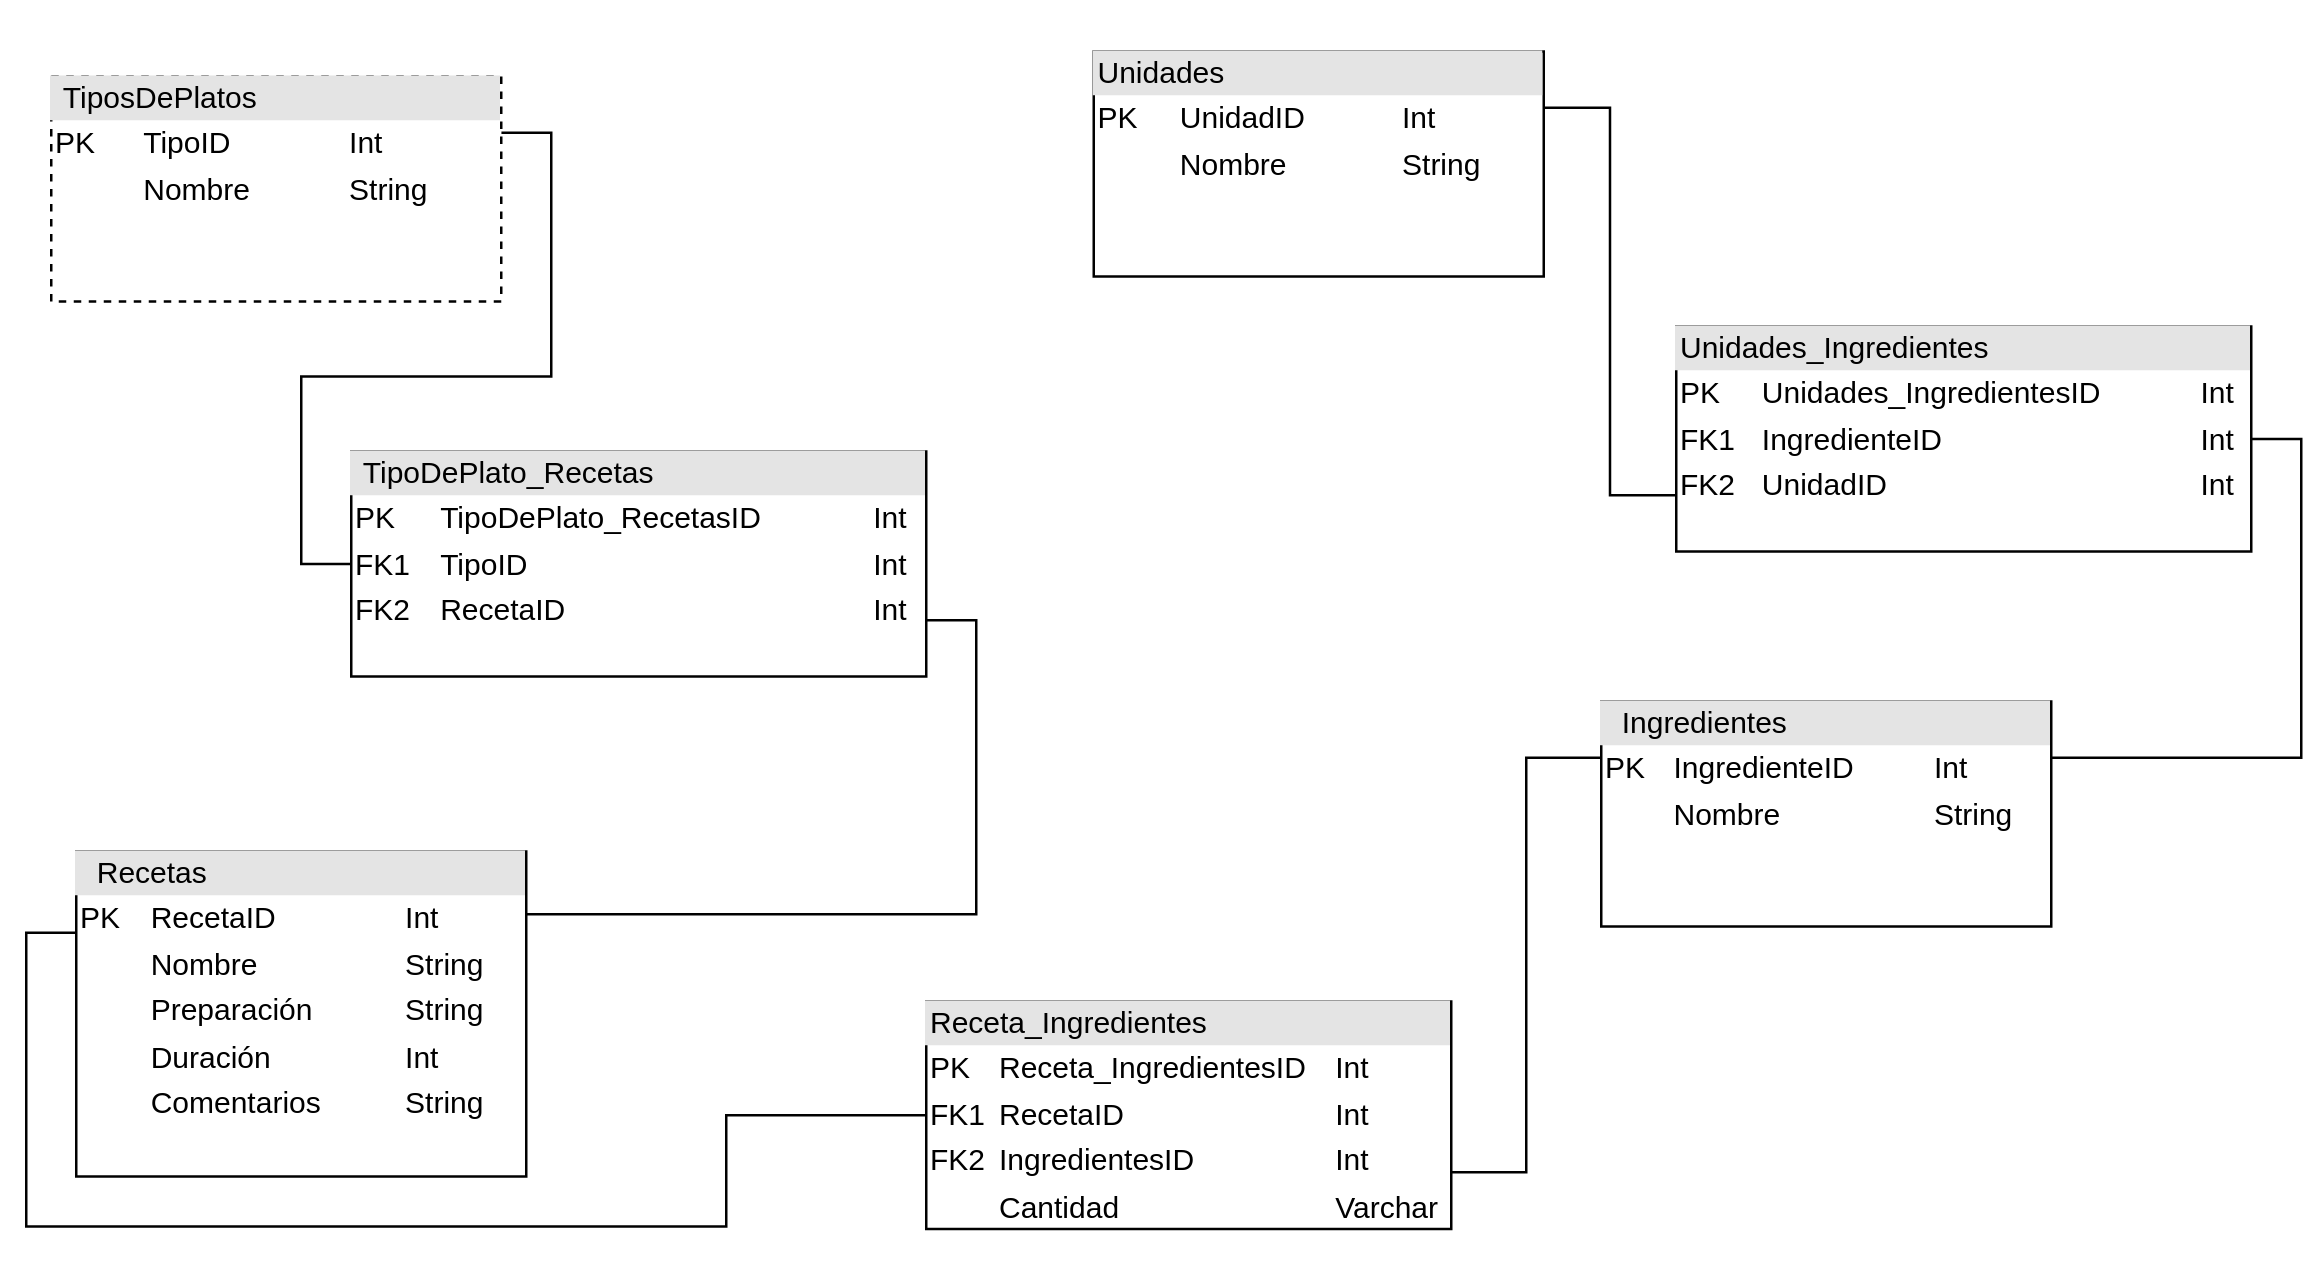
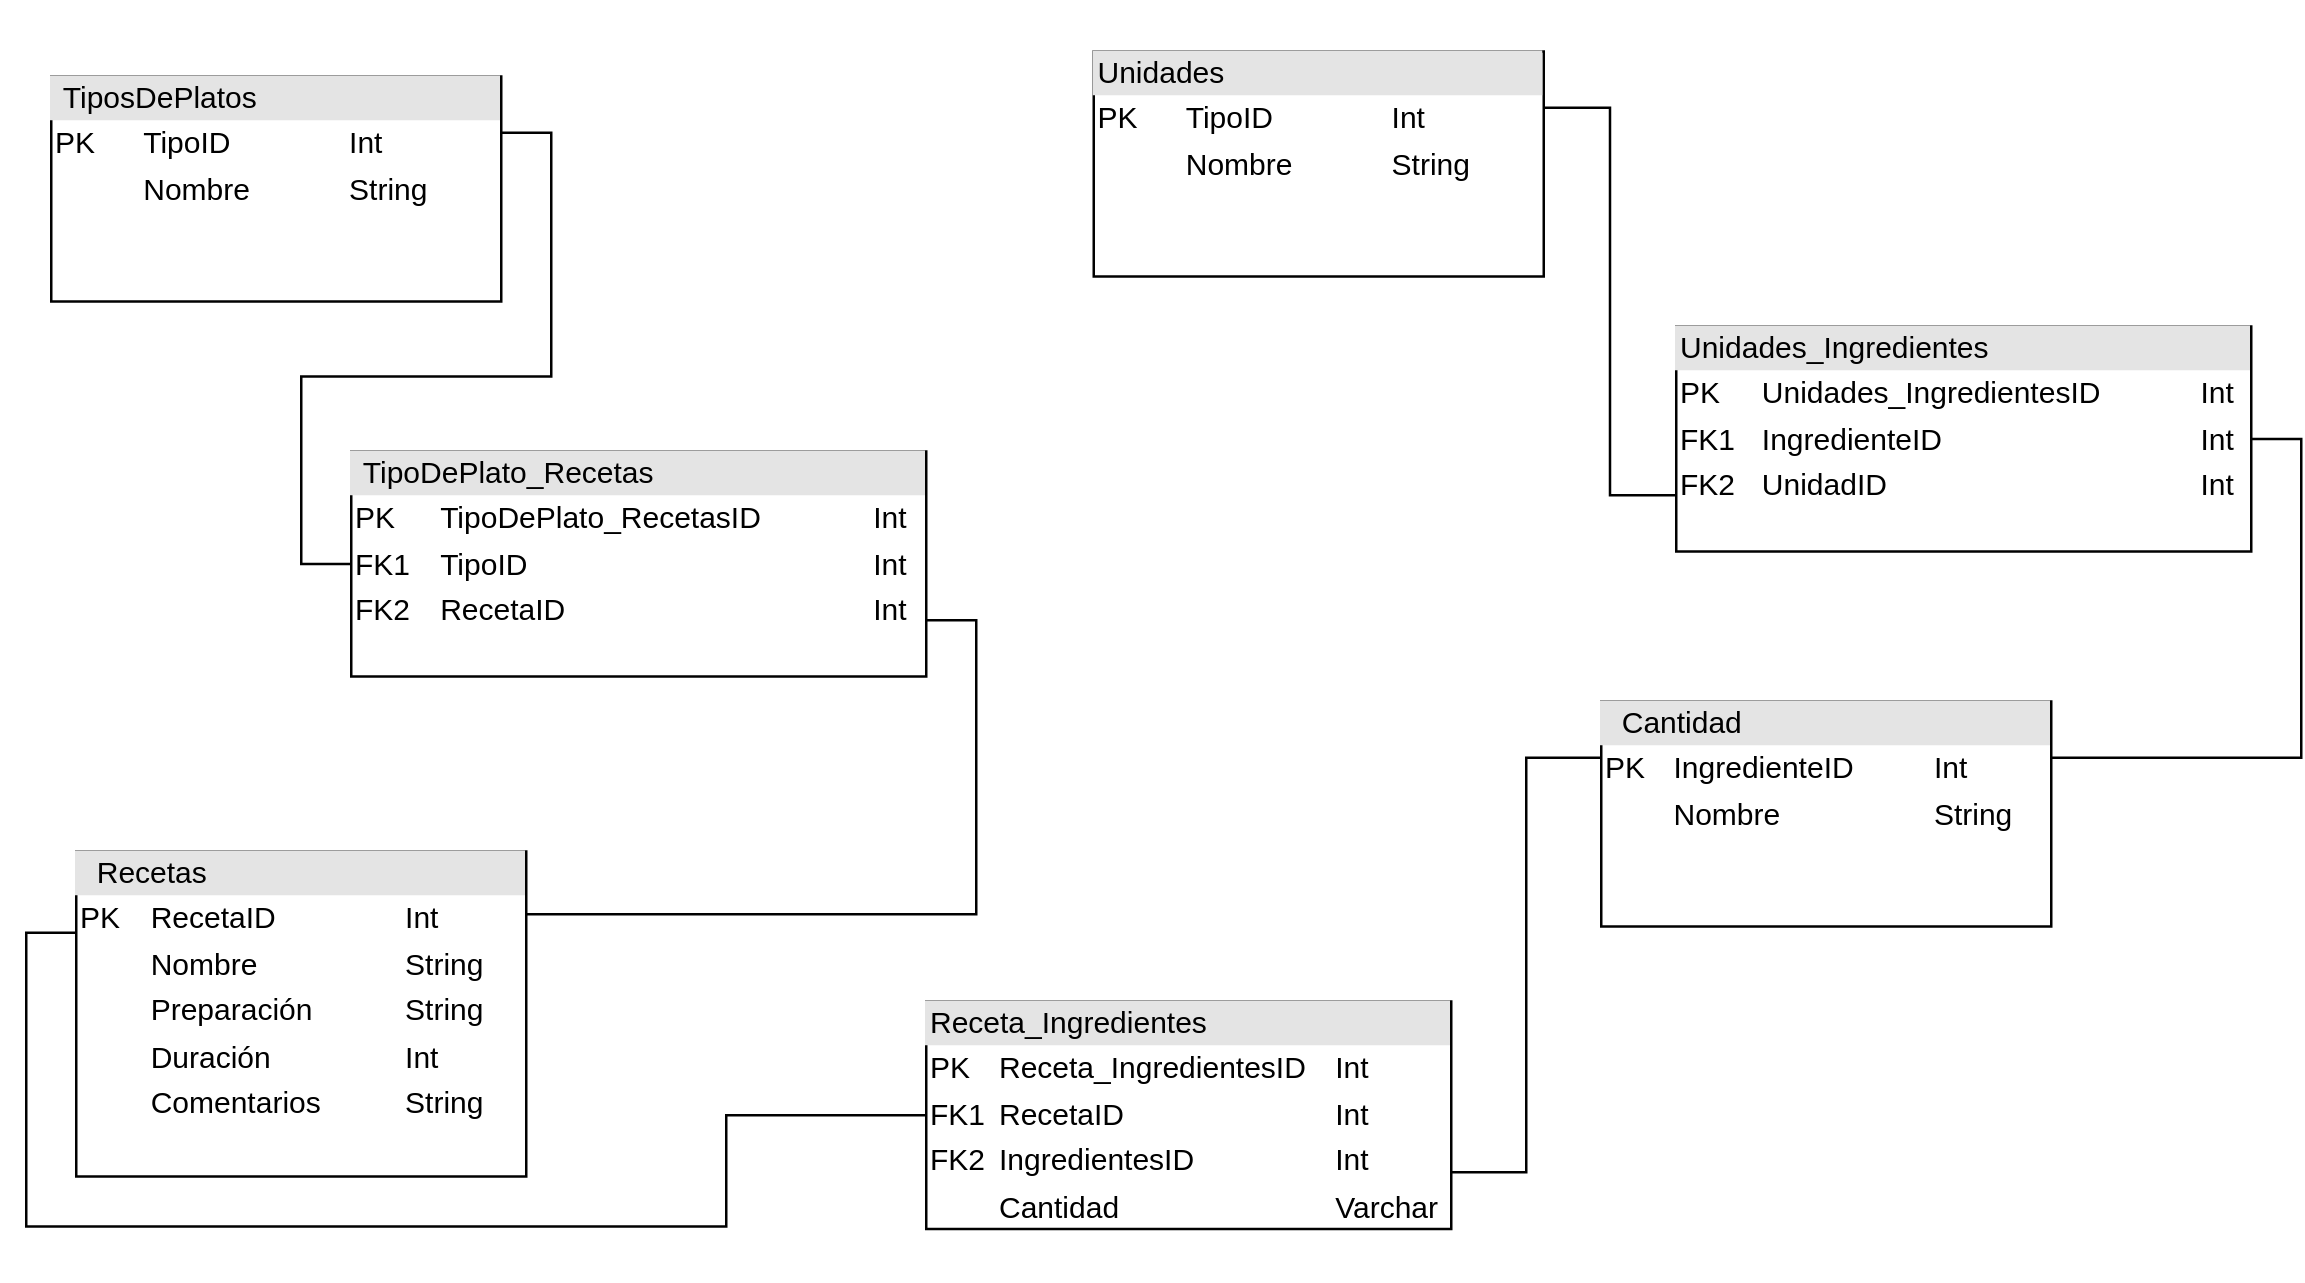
  <mxCell id="0" />
  <mxCell id="1" parent="0" />
  <mxCell id="2" style="edgeStyle=orthogonalEdgeStyle;rounded=0;orthogonalLoop=1;jettySize=auto;html=1;exitX=1;exitY=0.25;exitDx=0;exitDy=0;entryX=0;entryY=0.5;entryDx=0;entryDy=0;shape=link;width=0;" edge="1" parent="1" source="3" target="7"><mxGeometry relative="1" as="geometry" /></mxCell>
- <mxCell id="3" value="&lt;div style=&quot;box-sizing:border-box;width:100%;background:#e4e4e4;padding:2px;&quot;&gt;&lt;span style=&quot;white-space: pre;&quot;&gt; &lt;/span&gt;TiposDePlatos&lt;/div&gt;&lt;table style=&quot;width:100%;font-size:1em;&quot; cellpadding=&quot;2&quot; cellspacing=&quot;0&quot;&gt;&lt;tbody&gt;&lt;tr&gt;&lt;td&gt;PK&lt;/td&gt;&lt;td&gt;TipoID&lt;/td&gt;&lt;td&gt;Int&lt;/td&gt;&lt;/tr&gt;&lt;tr&gt;&lt;td&gt;&lt;br&gt;&lt;/td&gt;&lt;td&gt;Nombre&lt;/td&gt;&lt;td&gt;String&lt;/td&gt;&lt;/tr&gt;&lt;tr&gt;&lt;td&gt;&lt;/td&gt;&lt;td&gt;&lt;br&gt;&lt;/td&gt;&lt;td&gt;&lt;br&gt;&lt;/td&gt;&lt;/tr&gt;&lt;/tbody&gt;&lt;/table&gt;" style="verticalAlign=top;align=left;overflow=fill;html=1;whiteSpace=wrap;dashed=1;" vertex="1" parent="1"><mxGeometry x="20" y="30" width="180" height="90" as="geometry" /></mxCell>
+ <mxCell id="3" value="&lt;div style=&quot;box-sizing:border-box;width:100%;background:#e4e4e4;padding:2px;&quot;&gt;&lt;span style=&quot;white-space: pre;&quot;&gt; &lt;/span&gt;TiposDePlatos&lt;/div&gt;&lt;table style=&quot;width:100%;font-size:1em;&quot; cellpadding=&quot;2&quot; cellspacing=&quot;0&quot;&gt;&lt;tbody&gt;&lt;tr&gt;&lt;td&gt;PK&lt;/td&gt;&lt;td&gt;TipoID&lt;/td&gt;&lt;td&gt;Int&lt;/td&gt;&lt;/tr&gt;&lt;tr&gt;&lt;td&gt;&lt;br&gt;&lt;/td&gt;&lt;td&gt;Nombre&lt;/td&gt;&lt;td&gt;String&lt;/td&gt;&lt;/tr&gt;&lt;tr&gt;&lt;td&gt;&lt;/td&gt;&lt;td&gt;&lt;br&gt;&lt;/td&gt;&lt;td&gt;&lt;br&gt;&lt;/td&gt;&lt;/tr&gt;&lt;/tbody&gt;&lt;/table&gt;" style="verticalAlign=top;align=left;overflow=fill;html=1;whiteSpace=wrap;" vertex="1" parent="1"><mxGeometry x="20" y="30" width="180" height="90" as="geometry" /></mxCell>
  <mxCell id="4" style="edgeStyle=orthogonalEdgeStyle;rounded=0;orthogonalLoop=1;jettySize=auto;html=1;exitX=0.997;exitY=0.193;exitDx=0;exitDy=0;entryX=1;entryY=0.75;entryDx=0;entryDy=0;shape=link;width=0;exitPerimeter=0;" edge="1" parent="1" source="6" target="7"><mxGeometry relative="1" as="geometry" /></mxCell>
  <mxCell id="5" style="edgeStyle=orthogonalEdgeStyle;rounded=0;orthogonalLoop=1;jettySize=auto;html=1;exitX=0;exitY=0.25;exitDx=0;exitDy=0;entryX=0;entryY=0.5;entryDx=0;entryDy=0;shape=link;width=0;" edge="1" parent="1" source="6" target="11"><mxGeometry relative="1" as="geometry" /></mxCell>
  <mxCell id="6" value="&lt;div style=&quot;box-sizing:border-box;width:100%;background:#e4e4e4;padding:2px;&quot;&gt;&lt;span style=&quot;white-space: pre;&quot;&gt; &lt;/span&gt;&lt;span style=&quot;white-space: pre;&quot;&gt; &lt;/span&gt;Recetas&lt;/div&gt;&lt;table style=&quot;width:100%;font-size:1em;&quot; cellpadding=&quot;2&quot; cellspacing=&quot;0&quot;&gt;&lt;tbody&gt;&lt;tr&gt;&lt;td&gt;PK&lt;/td&gt;&lt;td&gt;RecetaID&lt;/td&gt;&lt;td&gt;Int&lt;/td&gt;&lt;/tr&gt;&lt;tr&gt;&lt;td&gt;&lt;br&gt;&lt;/td&gt;&lt;td&gt;Nombre&lt;/td&gt;&lt;td&gt;String&lt;/td&gt;&lt;/tr&gt;&lt;tr&gt;&lt;td&gt;&lt;br&gt;&lt;/td&gt;&lt;td&gt;Preparación&lt;/td&gt;&lt;td&gt;String&lt;/td&gt;&lt;/tr&gt;&lt;tr&gt;&lt;td&gt;&lt;br&gt;&lt;/td&gt;&lt;td&gt;Duración&lt;/td&gt;&lt;td&gt;Int&lt;/td&gt;&lt;/tr&gt;&lt;tr&gt;&lt;td&gt;&lt;br&gt;&lt;/td&gt;&lt;td&gt;Comentarios&lt;/td&gt;&lt;td&gt;String&lt;/td&gt;&lt;/tr&gt;&lt;/tbody&gt;&lt;/table&gt;" style="verticalAlign=top;align=left;overflow=fill;html=1;whiteSpace=wrap;" vertex="1" parent="1"><mxGeometry x="30" y="340" width="180" height="130" as="geometry" /></mxCell>
  <mxCell id="7" value="&lt;div style=&quot;box-sizing:border-box;width:100%;background:#e4e4e4;padding:2px;&quot;&gt;&lt;span style=&quot;white-space: pre;&quot;&gt; &lt;/span&gt;TipoDePlato_Recetas&lt;/div&gt;&lt;table style=&quot;width:100%;font-size:1em;&quot; cellpadding=&quot;2&quot; cellspacing=&quot;0&quot;&gt;&lt;tbody&gt;&lt;tr&gt;&lt;td&gt;PK&lt;/td&gt;&lt;td&gt;TipoDePlato_RecetasID&lt;/td&gt;&lt;td&gt;Int&lt;/td&gt;&lt;/tr&gt;&lt;tr&gt;&lt;td&gt;FK1&lt;/td&gt;&lt;td&gt;TipoID&lt;/td&gt;&lt;td&gt;Int&lt;/td&gt;&lt;/tr&gt;&lt;tr&gt;&lt;td&gt;FK2&lt;/td&gt;&lt;td&gt;RecetaID&lt;/td&gt;&lt;td&gt;Int&lt;/td&gt;&lt;/tr&gt;&lt;/tbody&gt;&lt;/table&gt;" style="verticalAlign=top;align=left;overflow=fill;html=1;whiteSpace=wrap;" vertex="1" parent="1"><mxGeometry x="140" y="180" width="230" height="90" as="geometry" /></mxCell>
  <mxCell id="8" style="edgeStyle=orthogonalEdgeStyle;rounded=0;orthogonalLoop=1;jettySize=auto;html=1;exitX=1;exitY=0.25;exitDx=0;exitDy=0;entryX=1;entryY=0.5;entryDx=0;entryDy=0;shape=link;width=0;" edge="1" parent="1" source="9" target="14"><mxGeometry relative="1" as="geometry" /></mxCell>
- <mxCell id="9" value="&lt;div style=&quot;box-sizing:border-box;width:100%;background:#e4e4e4;padding:2px;&quot;&gt;&lt;span style=&quot;white-space: pre;&quot;&gt; &lt;/span&gt;&lt;span style=&quot;white-space: pre;&quot;&gt; &lt;/span&gt;Ingredientes&lt;/div&gt;&lt;table style=&quot;width:100%;font-size:1em;&quot; cellpadding=&quot;2&quot; cellspacing=&quot;0&quot;&gt;&lt;tbody&gt;&lt;tr&gt;&lt;td&gt;PK&lt;/td&gt;&lt;td&gt;IngredienteID&lt;/td&gt;&lt;td&gt;Int&lt;/td&gt;&lt;/tr&gt;&lt;tr&gt;&lt;td&gt;&lt;/td&gt;&lt;td&gt;Nombre&lt;/td&gt;&lt;td&gt;String&lt;/td&gt;&lt;/tr&gt;&lt;tr&gt;&lt;td&gt;&lt;/td&gt;&lt;td&gt;&lt;br&gt;&lt;/td&gt;&lt;td&gt;&lt;br&gt;&lt;/td&gt;&lt;/tr&gt;&lt;/tbody&gt;&lt;/table&gt;" style="verticalAlign=top;align=left;overflow=fill;html=1;whiteSpace=wrap;" vertex="1" parent="1"><mxGeometry x="640" y="280" width="180" height="90" as="geometry" /></mxCell>
+ <mxCell id="9" value="&lt;div style=&quot;box-sizing:border-box;width:100%;background:#e4e4e4;padding:2px;&quot;&gt;&lt;span style=&quot;white-space: pre;&quot;&gt; &lt;/span&gt;&lt;span style=&quot;white-space: pre;&quot;&gt; &lt;/span&gt;Cantidad&lt;/div&gt;&lt;table style=&quot;width:100%;font-size:1em;&quot; cellpadding=&quot;2&quot; cellspacing=&quot;0&quot;&gt;&lt;tbody&gt;&lt;tr&gt;&lt;td&gt;PK&lt;/td&gt;&lt;td&gt;IngredienteID&lt;/td&gt;&lt;td&gt;Int&lt;/td&gt;&lt;/tr&gt;&lt;tr&gt;&lt;td&gt;&lt;/td&gt;&lt;td&gt;Nombre&lt;/td&gt;&lt;td&gt;String&lt;/td&gt;&lt;/tr&gt;&lt;tr&gt;&lt;td&gt;&lt;/td&gt;&lt;td&gt;&lt;br&gt;&lt;/td&gt;&lt;td&gt;&lt;br&gt;&lt;/td&gt;&lt;/tr&gt;&lt;/tbody&gt;&lt;/table&gt;" style="verticalAlign=top;align=left;overflow=fill;html=1;whiteSpace=wrap;" vertex="1" parent="1"><mxGeometry x="640" y="280" width="180" height="90" as="geometry" /></mxCell>
  <mxCell id="10" style="edgeStyle=orthogonalEdgeStyle;rounded=0;orthogonalLoop=1;jettySize=auto;html=1;exitX=1;exitY=0.75;exitDx=0;exitDy=0;entryX=0;entryY=0.25;entryDx=0;entryDy=0;shape=link;width=0;" edge="1" parent="1" source="11" target="9"><mxGeometry relative="1" as="geometry" /></mxCell>
  <mxCell id="11" value="&lt;div style=&quot;box-sizing:border-box;width:100%;background:#e4e4e4;padding:2px;&quot;&gt;Receta_Ingredientes&lt;/div&gt;&lt;table style=&quot;width:100%;font-size:1em;&quot; cellpadding=&quot;2&quot; cellspacing=&quot;0&quot;&gt;&lt;tbody&gt;&lt;tr&gt;&lt;td&gt;PK&lt;/td&gt;&lt;td&gt;Receta_IngredientesID&lt;/td&gt;&lt;td&gt;Int&lt;/td&gt;&lt;/tr&gt;&lt;tr&gt;&lt;td&gt;FK1&lt;/td&gt;&lt;td&gt;RecetaID&lt;/td&gt;&lt;td&gt;Int&lt;/td&gt;&lt;/tr&gt;&lt;tr&gt;&lt;td&gt;FK2&lt;/td&gt;&lt;td&gt;IngredientesID&lt;/td&gt;&lt;td&gt;Int&lt;/td&gt;&lt;/tr&gt;&lt;tr&gt;&lt;td&gt;&lt;br&gt;&lt;/td&gt;&lt;td&gt;Cantidad&lt;/td&gt;&lt;td&gt;Varchar&lt;/td&gt;&lt;/tr&gt;&lt;/tbody&gt;&lt;/table&gt;" style="verticalAlign=top;align=left;overflow=fill;html=1;whiteSpace=wrap;" vertex="1" parent="1"><mxGeometry x="370" y="400" width="210" height="91" as="geometry" /></mxCell>
  <mxCell id="12" style="edgeStyle=orthogonalEdgeStyle;rounded=0;orthogonalLoop=1;jettySize=auto;html=1;exitX=1;exitY=0.25;exitDx=0;exitDy=0;entryX=0;entryY=0.75;entryDx=0;entryDy=0;shape=link;width=0;" edge="1" parent="1" source="13" target="14"><mxGeometry relative="1" as="geometry" /></mxCell>
- <mxCell id="13" value="&lt;div style=&quot;box-sizing:border-box;width:100%;background:#e4e4e4;padding:2px;&quot;&gt;Unidades&lt;/div&gt;&lt;table style=&quot;width:100%;font-size:1em;&quot; cellpadding=&quot;2&quot; cellspacing=&quot;0&quot;&gt;&lt;tbody&gt;&lt;tr&gt;&lt;td&gt;PK&lt;/td&gt;&lt;td&gt;UnidadID&lt;/td&gt;&lt;td&gt;Int&lt;/td&gt;&lt;/tr&gt;&lt;tr&gt;&lt;td&gt;&lt;br&gt;&lt;/td&gt;&lt;td&gt;Nombre&lt;/td&gt;&lt;td&gt;String&lt;/td&gt;&lt;/tr&gt;&lt;tr&gt;&lt;td&gt;&lt;/td&gt;&lt;td&gt;&lt;br&gt;&lt;/td&gt;&lt;td&gt;&lt;br&gt;&lt;/td&gt;&lt;/tr&gt;&lt;/tbody&gt;&lt;/table&gt;" style="verticalAlign=top;align=left;overflow=fill;html=1;whiteSpace=wrap;" vertex="1" parent="1"><mxGeometry x="437" y="20" width="180" height="90" as="geometry" /></mxCell>
+ <mxCell id="13" value="&lt;div style=&quot;box-sizing:border-box;width:100%;background:#e4e4e4;padding:2px;&quot;&gt;Unidades&lt;/div&gt;&lt;table style=&quot;width:100%;font-size:1em;&quot; cellpadding=&quot;2&quot; cellspacing=&quot;0&quot;&gt;&lt;tbody&gt;&lt;tr&gt;&lt;td&gt;PK&lt;/td&gt;&lt;td&gt;TipoID&lt;/td&gt;&lt;td&gt;Int&lt;/td&gt;&lt;/tr&gt;&lt;tr&gt;&lt;td&gt;&lt;br&gt;&lt;/td&gt;&lt;td&gt;Nombre&lt;/td&gt;&lt;td&gt;String&lt;/td&gt;&lt;/tr&gt;&lt;tr&gt;&lt;td&gt;&lt;/td&gt;&lt;td&gt;&lt;br&gt;&lt;/td&gt;&lt;td&gt;&lt;br&gt;&lt;/td&gt;&lt;/tr&gt;&lt;/tbody&gt;&lt;/table&gt;" style="verticalAlign=top;align=left;overflow=fill;html=1;whiteSpace=wrap;" vertex="1" parent="1"><mxGeometry x="437" y="20" width="180" height="90" as="geometry" /></mxCell>
  <mxCell id="14" value="&lt;div style=&quot;box-sizing:border-box;width:100%;background:#e4e4e4;padding:2px;&quot;&gt;Unidades_Ingredientes&lt;/div&gt;&lt;table style=&quot;width:100%;font-size:1em;&quot; cellpadding=&quot;2&quot; cellspacing=&quot;0&quot;&gt;&lt;tbody&gt;&lt;tr&gt;&lt;td&gt;PK&lt;/td&gt;&lt;td&gt;Unidades_IngredientesID&lt;/td&gt;&lt;td&gt;Int&lt;/td&gt;&lt;/tr&gt;&lt;tr&gt;&lt;td&gt;FK1&lt;/td&gt;&lt;td&gt;IngredienteID&lt;/td&gt;&lt;td&gt;Int&lt;/td&gt;&lt;/tr&gt;&lt;tr&gt;&lt;td&gt;FK2&lt;/td&gt;&lt;td&gt;UnidadID&lt;/td&gt;&lt;td&gt;Int&lt;/td&gt;&lt;/tr&gt;&lt;/tbody&gt;&lt;/table&gt;" style="verticalAlign=top;align=left;overflow=fill;html=1;whiteSpace=wrap;" vertex="1" parent="1"><mxGeometry x="670" y="130" width="230" height="90" as="geometry" /></mxCell>
